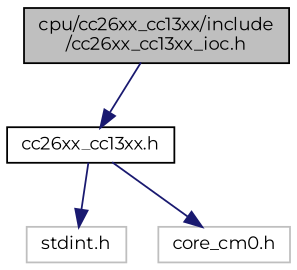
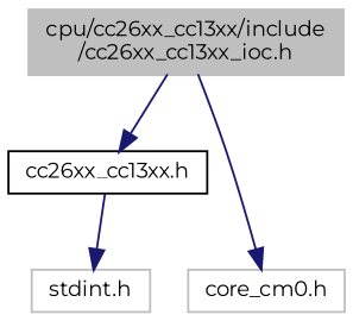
  digraph {
    fontname=Montserrat
    node [color=black fillcolor=white fontname=Montserrat fontsize=10 shape=record style=filled]
    edge [color=midnightblue fontname=Montserrat fontsize=10 labelfontname=Helvetica labelfontsize=10 style=solid]
-   n1 [fillcolor=grey75 fontcolor=black height=0.2 label="cpu/cc26xx_cc13xx/include\l/cc26xx_cc13xx_ioc.h" width=0.4]
+   n1 [color=grey75 fillcolor=grey75 fontcolor=black height=0.2 label="cpu/cc26xx_cc13xx/include\l/cc26xx_cc13xx_ioc.h" width=0.4]
    n2 [height=0.2 label="cc26xx_cc13xx.h" width=0.4]
    n3 [color=grey75 height=0.2 label="stdint.h" width=0.4]
    n4 [color=grey75 height=0.2 label="core_cm0.h" width=0.4]
    n1 -> n2
    n2 -> n3
-   n2 -> n4
+   n1 -> n4
  }
